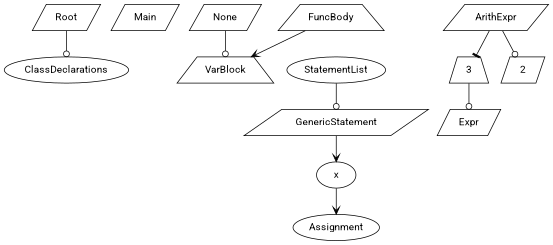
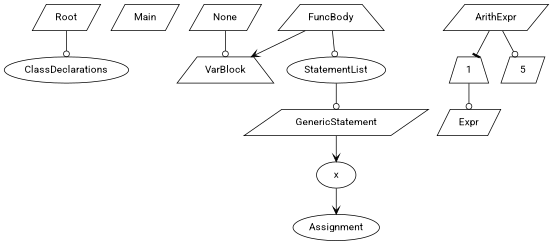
  digraph {
    fontname=Roboto
    node [fontname=Roboto shape=parallelogram]
    edge [arrowhead=odot fontname=Roboto]
    n1 [label=Root]
    n2 [label=ClassDeclarations shape=ellipse]
    n3 [label=Main]
    n4 [label=FuncBody shape=trapezium]
    n5 [label=VarBlock shape=trapezium]
    n6 [label=StatementList shape=ellipse]
    n7 [label=GenericStatement]
    n8 [label=None]
    n9 [label=x shape=ellipse]
    n10 [label=Assignment shape=ellipse]
    n11 [label=ArithExpr]
-   n12 [label=3 shape=trapezium]
-   n13 [label=2]
+   n12 [label=1 shape=trapezium]
+   n13 [label=5]
    n14 [label=Expr]
    n1 -> n2
    n4 -> n5 [arrowhead=vee]
+   n4 -> n6
    n6 -> n7
    n7 -> n9 [arrowhead=vee]
    n8 -> n5
    n9 -> n10 [arrowhead=vee]
    n11 -> n12 [arrowhead=tee]
    n11 -> n13
    n12 -> n14
  }
